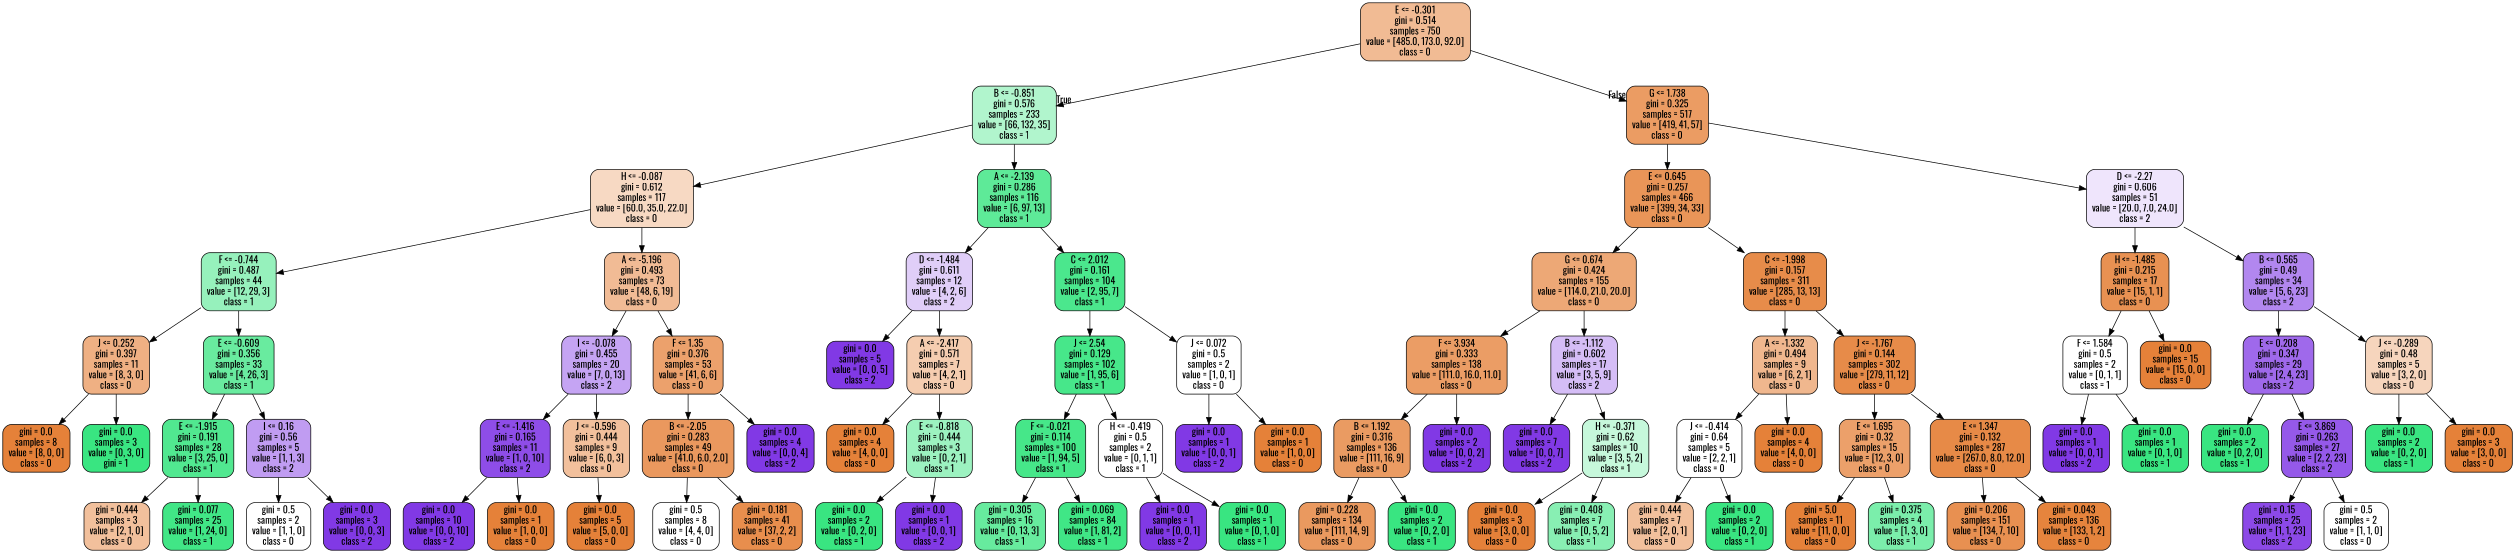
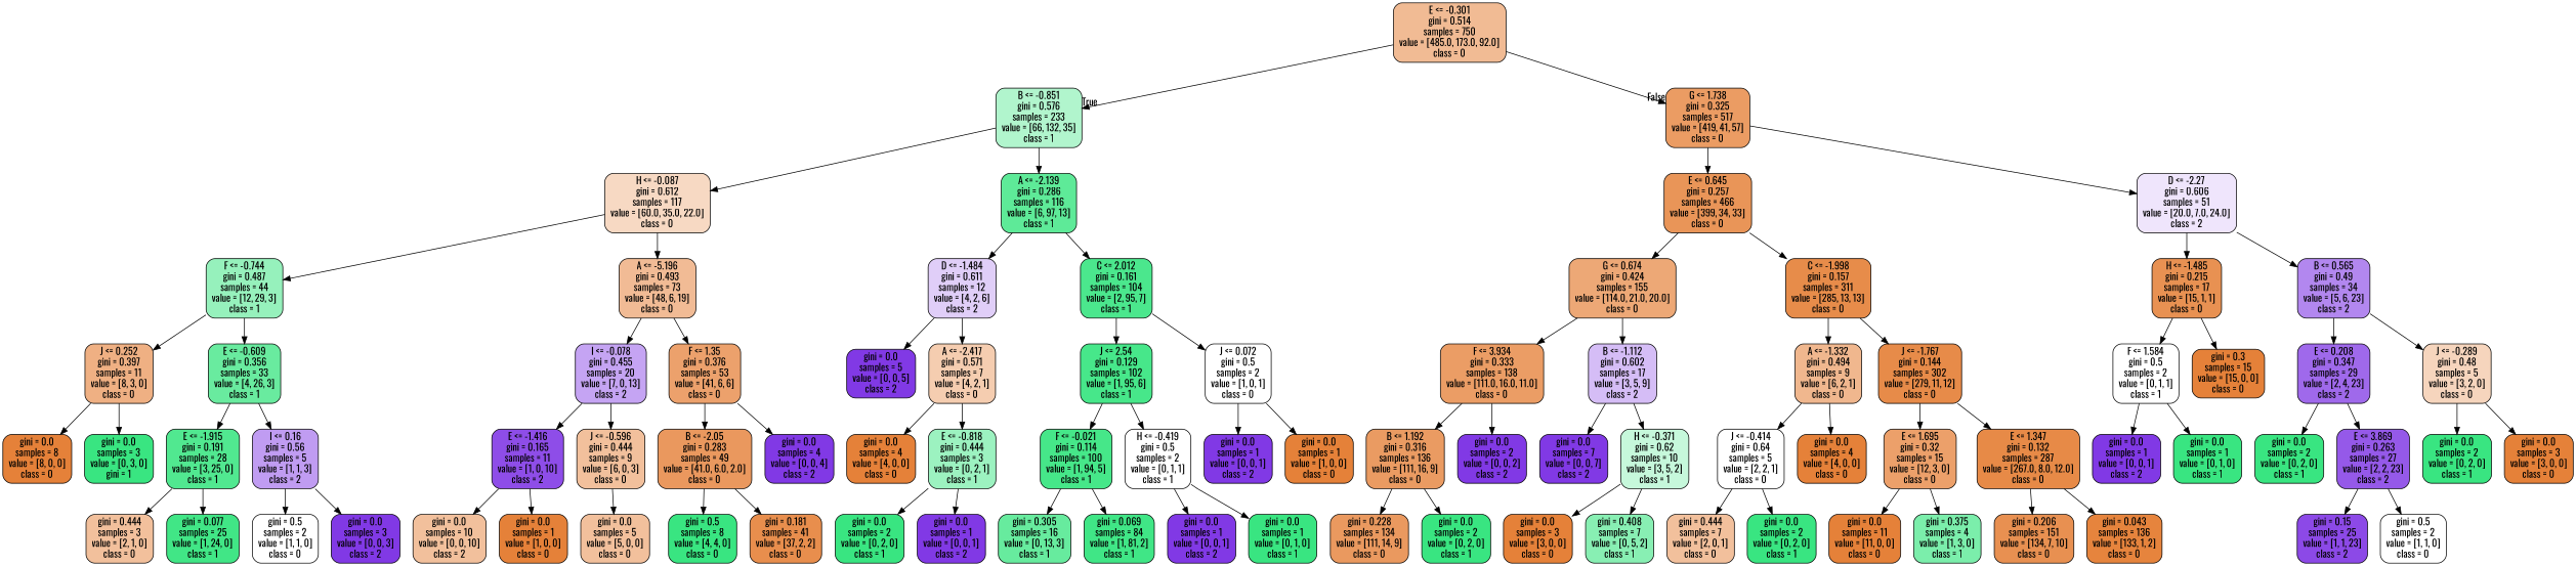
  digraph {
    fontname=Oswald
    node [color=black fillcolor="#e58139" fontname=Oswald shape=box style="filled, rounded"]
    edge [fontname=Oswald]
    n1 [fillcolor="#f1bb94" label="E <= -0.301\ngini = 0.514\nsamples = 750\nvalue = [485.0, 173.0, 92.0]\nclass = 0"]
    n2 [fillcolor="#b1f5cd" label="B <= -0.851\ngini = 0.576\nsamples = 233\nvalue = [66, 132, 35]\nclass = 1"]
    n3 [fillcolor="#eb9c63" label="G <= 1.738\ngini = 0.325\nsamples = 517\nvalue = [419, 41, 57]\nclass = 0"]
    n4 [fillcolor="#f7d9c3" label="H <= -0.087\ngini = 0.612\nsamples = 117\nvalue = [60.0, 35.0, 22.0]\nclass = 0"]
    n5 [fillcolor="#5eea98" label="A <= -2.139\ngini = 0.286\nsamples = 116\nvalue = [6, 97, 13]\nclass = 1"]
    n6 [fillcolor="#e99558" label="E <= 0.645\ngini = 0.257\nsamples = 466\nvalue = [399, 34, 33]\nclass = 0"]
    n7 [fillcolor="#efe5fc" label="D <= -2.27\ngini = 0.606\nsamples = 51\nvalue = [20.0, 7.0, 24.0]\nclass = 2"]
    n8 [fillcolor="#96f1bc" label="F <= -0.744\ngini = 0.487\nsamples = 44\nvalue = [12, 29, 3]\nclass = 1"]
    n9 [fillcolor="#f1bb95" label="A <= -5.196\ngini = 0.493\nsamples = 73\nvalue = [48, 6, 19]\nclass = 0"]
    n10 [fillcolor="#e0cef8" label="D <= -1.484\ngini = 0.611\nsamples = 12\nvalue = [4, 2, 6]\nclass = 2"]
    n11 [fillcolor="#4be78d" label="C <= 2.012\ngini = 0.161\nsamples = 104\nvalue = [2, 95, 7]\nclass = 1"]
    n12 [fillcolor="#efb083" label="J <= 0.252\ngini = 0.397\nsamples = 11\nvalue = [8, 3, 0]\nclass = 0"]
    n13 [fillcolor="#69eb9f" label="E <= -0.609\ngini = 0.356\nsamples = 33\nvalue = [4, 26, 3]\nclass = 1"]
    n14 [fillcolor="#c5a4f3" label="I <= -0.078\ngini = 0.455\nsamples = 20\nvalue = [7, 0, 13]\nclass = 2"]
    n15 [fillcolor="#eca16c" label="F <= 1.35\ngini = 0.376\nsamples = 53\nvalue = [41, 6, 6]\nclass = 0"]
    n16 [label="gini = 0.0\nsamples = 8\nvalue = [8, 0, 0]\nclass = 0"]
    n17 [fillcolor="#39e581" label="gini = 0.0\nsamples = 3\nvalue = [0, 3, 0]\ngini = 1"]
    n18 [fillcolor="#51e890" label="E <= -1.915\ngini = 0.191\nsamples = 28\nvalue = [3, 25, 0]\nclass = 1"]
    n19 [fillcolor="#c09cf2" label="I <= 0.16\ngini = 0.56\nsamples = 5\nvalue = [1, 1, 3]\nclass = 2"]
    n20 [fillcolor="#f2c09c" label="gini = 0.444\nsamples = 3\nvalue = [2, 1, 0]\nclass = 0"]
    n21 [fillcolor="#41e686" label="gini = 0.077\nsamples = 25\nvalue = [1, 24, 0]\nclass = 1"]
    n22 [fillcolor="#ffffff" label="gini = 0.5\nsamples = 2\nvalue = [1, 1, 0]\nclass = 0"]
    n23 [fillcolor="#8139e5" label="gini = 0.0\nsamples = 3\nvalue = [0, 0, 3]\nclass = 2"]
    n24 [fillcolor="#8e4de8" label="E <= -1.416\ngini = 0.165\nsamples = 11\nvalue = [1, 0, 10]\nclass = 2"]
    n25 [fillcolor="#f2c09c" label="J <= -0.596\ngini = 0.444\nsamples = 9\nvalue = [6, 0, 3]\nclass = 0"]
    n26 [fillcolor="#ea985e" label="B <= -2.05\ngini = 0.283\nsamples = 49\nvalue = [41.0, 6.0, 2.0]\nclass = 0"]
    n27 [fillcolor="#8139e5" label="gini = 0.0\nsamples = 4\nvalue = [0, 0, 4]\nclass = 2"]
-   n28 [fillcolor="#8139e5" label="gini = 0.0\nsamples = 10\nvalue = [0, 0, 10]\nclass = 2"]
+   n28 [fillcolor="#f2c09c" label="gini = 0.0\nsamples = 10\nvalue = [0, 0, 10]\nclass = 2"]
    n29 [label="gini = 0.0\nsamples = 1\nvalue = [1, 0, 0]\nclass = 0"]
-   n30 [label="gini = 0.0\nsamples = 5\nvalue = [5, 0, 0]\nclass = 0"]
-   n31 [fillcolor="#ffffff" label="gini = 0.5\nsamples = 8\nvalue = [4, 4, 0]\nclass = 0"]
+   n30 [fillcolor="#f2c09c" label="gini = 0.0\nsamples = 5\nvalue = [5, 0, 0]\nclass = 0"]
+   n31 [fillcolor="#39e581" label="gini = 0.5\nsamples = 8\nvalue = [4, 4, 0]\nclass = 0"]
    n32 [fillcolor="#e88e4d" label="gini = 0.181\nsamples = 41\nvalue = [37, 2, 2]\nclass = 0"]
    n33 [fillcolor="#8139e5" label="gini = 0.0\nsamples = 5\nvalue = [0, 0, 5]\nclass = 2"]
    n34 [fillcolor="#f5cdb0" label="A <= -2.417\ngini = 0.571\nsamples = 7\nvalue = [4, 2, 1]\nclass = 0"]
    n35 [fillcolor="#47e78a" label="J <= 2.54\ngini = 0.129\nsamples = 102\nvalue = [1, 95, 6]\nclass = 1"]
    n36 [fillcolor="#ffffff" label="J <= 0.072\ngini = 0.5\nsamples = 2\nvalue = [1, 0, 1]\nclass = 0"]
    n37 [label="gini = 0.0\nsamples = 4\nvalue = [4, 0, 0]\nclass = 0"]
    n38 [fillcolor="#9cf2c0" label="E <= -0.818\ngini = 0.444\nsamples = 3\nvalue = [0, 2, 1]\nclass = 1"]
    n39 [fillcolor="#39e581" label="gini = 0.0\nsamples = 2\nvalue = [0, 2, 0]\nclass = 1"]
    n40 [fillcolor="#8139e5" label="gini = 0.0\nsamples = 1\nvalue = [0, 0, 1]\nclass = 2"]
    n41 [fillcolor="#46e789" label="F <= -0.021\ngini = 0.114\nsamples = 100\nvalue = [1, 94, 5]\nclass = 1"]
    n42 [fillcolor="#ffffff" label="H <= -0.419\ngini = 0.5\nsamples = 2\nvalue = [0, 1, 1]\nclass = 1"]
    n43 [fillcolor="#8139e5" label="gini = 0.0\nsamples = 1\nvalue = [0, 0, 1]\nclass = 2"]
    n44 [label="gini = 0.0\nsamples = 1\nvalue = [1, 0, 0]\nclass = 0"]
    n45 [fillcolor="#67eb9e" label="gini = 0.305\nsamples = 16\nvalue = [0, 13, 3]\nclass = 1"]
    n46 [fillcolor="#40e686" label="gini = 0.069\nsamples = 84\nvalue = [1, 81, 2]\nclass = 1"]
    n47 [fillcolor="#8139e5" label="gini = 0.0\nsamples = 1\nvalue = [0, 0, 1]\nclass = 2"]
    n48 [fillcolor="#39e581" label="gini = 0.0\nsamples = 1\nvalue = [0, 1, 0]\nclass = 1"]
    n49 [fillcolor="#eda876" label="G <= 0.674\ngini = 0.424\nsamples = 155\nvalue = [114.0, 21.0, 20.0]\nclass = 0"]
    n50 [fillcolor="#e78c4a" label="C <= -1.998\ngini = 0.157\nsamples = 311\nvalue = [285, 13, 13]\nclass = 0"]
    n51 [fillcolor="#e89152" label="H <= -1.485\ngini = 0.215\nsamples = 17\nvalue = [15, 1, 1]\nclass = 0"]
    n52 [fillcolor="#b287ef" label="B <= 0.565\ngini = 0.49\nsamples = 34\nvalue = [5, 6, 23]\nclass = 2"]
    n53 [fillcolor="#eb9d65" label="F <= 3.934\ngini = 0.333\nsamples = 138\nvalue = [111.0, 16.0, 11.0]\nclass = 0"]
    n54 [fillcolor="#d5bdf6" label="B <= -1.112\ngini = 0.602\nsamples = 17\nvalue = [3, 5, 9]\nclass = 2"]
    n55 [fillcolor="#f0b78e" label="A <= -1.332\ngini = 0.494\nsamples = 9\nvalue = [6, 2, 1]\nclass = 0"]
    n56 [fillcolor="#e78b49" label="J <= -1.767\ngini = 0.144\nsamples = 302\nvalue = [279, 11, 12]\nclass = 0"]
    n57 [fillcolor="#ea9b62" label="B <= 1.192\ngini = 0.316\nsamples = 136\nvalue = [111, 16, 9]\nclass = 0"]
    n58 [fillcolor="#8139e5" label="gini = 0.0\nsamples = 2\nvalue = [0, 0, 2]\nclass = 2"]
    n59 [fillcolor="#8139e5" label="gini = 0.0\nsamples = 7\nvalue = [0, 0, 7]\nclass = 2"]
    n60 [fillcolor="#c6f8db" label="H <= -0.371\ngini = 0.62\nsamples = 10\nvalue = [3, 5, 2]\nclass = 1"]
    n61 [fillcolor="#ea995f" label="gini = 0.228\nsamples = 134\nvalue = [111, 14, 9]\nclass = 0"]
    n62 [fillcolor="#39e581" label="gini = 0.0\nsamples = 2\nvalue = [0, 2, 0]\nclass = 1"]
    n63 [label="gini = 0.0\nsamples = 3\nvalue = [3, 0, 0]\nclass = 0"]
    n64 [fillcolor="#88efb3" label="gini = 0.408\nsamples = 7\nvalue = [0, 5, 2]\nclass = 1"]
    n65 [fillcolor="#ffffff" label="J <= -0.414\ngini = 0.64\nsamples = 5\nvalue = [2, 2, 1]\nclass = 0"]
    n66 [label="gini = 0.0\nsamples = 4\nvalue = [4, 0, 0]\nclass = 0"]
    n67 [fillcolor="#eca06a" label="E <= 1.695\ngini = 0.32\nsamples = 15\nvalue = [12, 3, 0]\nclass = 0"]
    n68 [fillcolor="#e78a47" label="E <= 1.347\ngini = 0.132\nsamples = 287\nvalue = [267.0, 8.0, 12.0]\nclass = 0"]
    n69 [fillcolor="#f2c09c" label="gini = 0.444\nsamples = 7\nvalue = [2, 0, 1]\nclass = 0"]
    n70 [fillcolor="#39e581" label="gini = 0.0\nsamples = 2\nvalue = [0, 2, 0]\nclass = 1"]
-   n71 [label="gini = 5.0\nsamples = 11\nvalue = [11, 0, 0]\nclass = 0"]
+   n71 [label="gini = 0.0\nsamples = 11\nvalue = [11, 0, 0]\nclass = 0"]
    n72 [fillcolor="#7beeab" label="gini = 0.375\nsamples = 4\nvalue = [1, 3, 0]\nclass = 1"]
    n73 [fillcolor="#e89051" label="gini = 0.206\nsamples = 151\nvalue = [134, 7, 10]\nclass = 0"]
    n74 [fillcolor="#e6843d" label="gini = 0.043\nsamples = 136\nvalue = [133, 1, 2]\nclass = 0"]
    n75 [fillcolor="#ffffff" label="F <= 1.584\ngini = 0.5\nsamples = 2\nvalue = [0, 1, 1]\nclass = 1"]
-   n76 [label="gini = 0.0\nsamples = 15\nvalue = [15, 0, 0]\nclass = 0"]
+   n76 [label="gini = 0.3\nsamples = 15\nvalue = [15, 0, 0]\nclass = 0"]
    n77 [fillcolor="#9f69eb" label="E <= 0.208\ngini = 0.347\nsamples = 29\nvalue = [2, 4, 23]\nclass = 2"]
    n78 [fillcolor="#f6d5bd" label="J <= -0.289\ngini = 0.48\nsamples = 5\nvalue = [3, 2, 0]\nclass = 0"]
    n79 [fillcolor="#8139e5" label="gini = 0.0\nsamples = 1\nvalue = [0, 0, 1]\nclass = 2"]
    n80 [fillcolor="#39e581" label="gini = 0.0\nsamples = 1\nvalue = [0, 1, 0]\nclass = 1"]
    n81 [fillcolor="#39e581" label="gini = 0.0\nsamples = 2\nvalue = [0, 2, 0]\nclass = 1"]
    n82 [fillcolor="#9559e9" label="E <= 3.869\ngini = 0.263\nsamples = 27\nvalue = [2, 2, 23]\nclass = 2"]
    n83 [fillcolor="#39e581" label="gini = 0.0\nsamples = 2\nvalue = [0, 2, 0]\nclass = 1"]
    n84 [label="gini = 0.0\nsamples = 3\nvalue = [3, 0, 0]\nclass = 0"]
    n85 [fillcolor="#8c49e7" label="gini = 0.15\nsamples = 25\nvalue = [1, 1, 23]\nclass = 2"]
    n86 [fillcolor="#ffffff" label="gini = 0.5\nsamples = 2\nvalue = [1, 1, 0]\nclass = 0"]
    n1 -> n2 [headlabel=True labelangle=45 labeldistance=2.5]
    n1 -> n3 [headlabel=False labelangle=-45 labeldistance=2.5]
    n2 -> n4
    n2 -> n5
    n3 -> n6
    n3 -> n7
    n4 -> n8
    n4 -> n9
    n5 -> n10
    n5 -> n11
    n6 -> n49
    n6 -> n50
    n7 -> n51
    n7 -> n52
    n8 -> n12
    n8 -> n13
    n9 -> n14
    n9 -> n15
    n10 -> n33
    n10 -> n34
    n11 -> n35
    n11 -> n36
    n12 -> n16
    n12 -> n17
    n13 -> n18
    n13 -> n19
    n14 -> n24
    n14 -> n25
    n15 -> n26
    n15 -> n27
    n18 -> n20
    n18 -> n21
    n19 -> n22
    n19 -> n23
    n24 -> n28
    n24 -> n29
    n25 -> n30
    n26 -> n31
    n26 -> n32
    n34 -> n37
    n34 -> n38
    n35 -> n41
    n35 -> n42
    n36 -> n43
    n36 -> n44
    n38 -> n39
    n38 -> n40
    n41 -> n45
    n41 -> n46
    n42 -> n47
    n42 -> n48
    n49 -> n53
    n49 -> n54
    n50 -> n55
    n50 -> n56
    n51 -> n75
    n51 -> n76
    n52 -> n77
    n52 -> n78
    n53 -> n57
    n53 -> n58
    n54 -> n59
    n54 -> n60
    n55 -> n65
    n55 -> n66
    n56 -> n67
    n56 -> n68
    n57 -> n61
    n57 -> n62
    n60 -> n63
    n60 -> n64
    n65 -> n69
    n65 -> n70
    n67 -> n71
    n67 -> n72
    n68 -> n73
    n68 -> n74
    n75 -> n79
    n75 -> n80
    n77 -> n81
    n77 -> n82
    n78 -> n83
    n78 -> n84
    n82 -> n85
    n82 -> n86
  }
